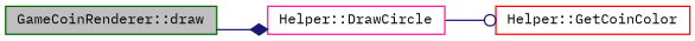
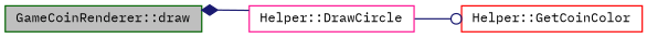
  digraph {
    fontname="IBM Plex Mono"
    rankdir=LR
    node [fillcolor=white fontname="IBM Plex Mono" fontsize=10 shape=record style=filled]
    edge [color=midnightblue fontname="IBM Plex Mono" fontsize=10 labelfontname=Helvetica labelfontsize=10 style=solid]
    n1 [color=darkgreen fillcolor=grey75 fontcolor=black height=0.2 label="GameCoinRenderer::draw" width=0.4]
    n2 [color=deeppink height=0.2 label="Helper::DrawCircle" width=0.4]
    n3 [color=red height=0.2 label="Helper::GetCoinColor" width=0.4]
-   n1 -> n2 [arrowhead=diamond]
+   n2 -> n1 [arrowhead=diamond]
    n2 -> n3 [arrowhead=odot]
  }
